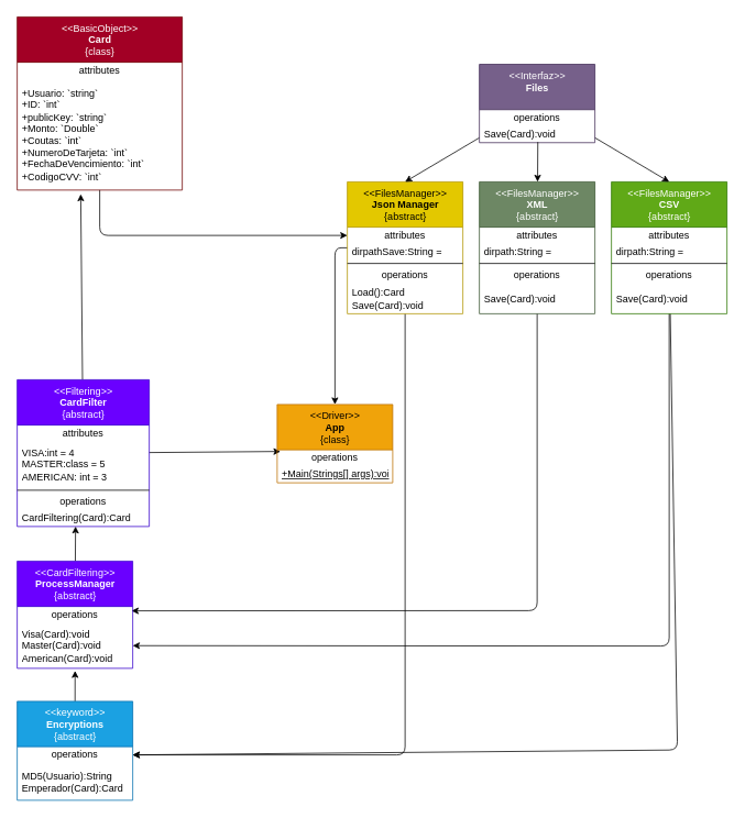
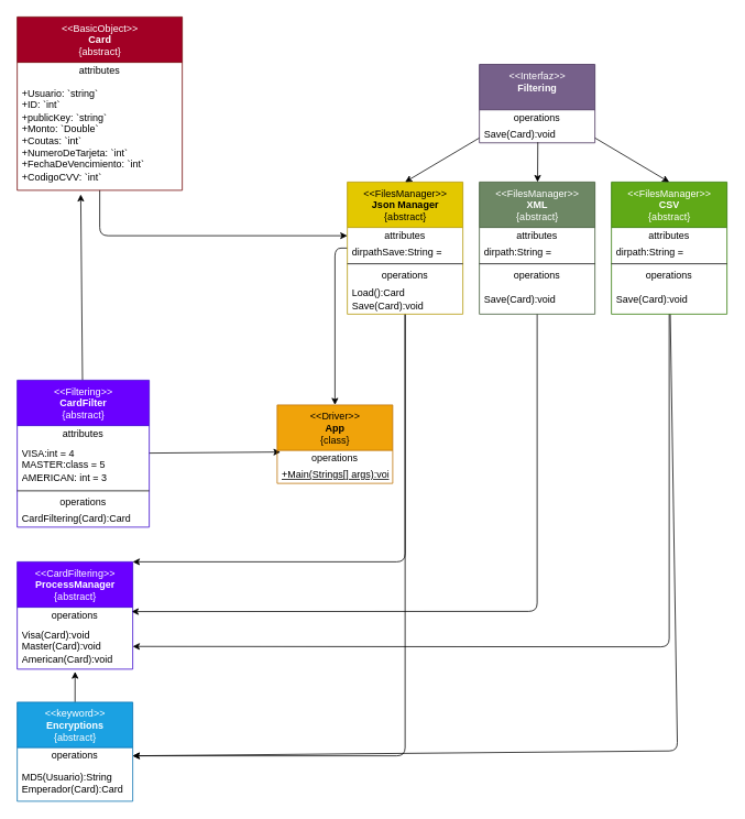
  <mxCell id="0" />
  <mxCell id="1" parent="0" />
  <mxCell id="2" style="edgeStyle=none;html=1;entryX=0;entryY=0.5;entryDx=0;entryDy=0;" edge="1" parent="1" source="3" target="10"><mxGeometry relative="1" as="geometry"><Array as="points"><mxPoint x="120" y="285" /></Array></mxGeometry></mxCell>
- <mxCell id="3" value="&amp;lt;&amp;lt;BasicObject&amp;gt;&amp;gt;&lt;br&gt;&lt;b&gt;Card&lt;/b&gt;&lt;br&gt;{class}" style="swimlane;fontStyle=0;align=center;verticalAlign=top;childLayout=stackLayout;horizontal=1;startSize=55;horizontalStack=0;resizeParent=1;resizeParentMax=0;resizeLast=0;collapsible=0;marginBottom=0;html=1;fillColor=#a20025;fontColor=#ffffff;strokeColor=#6F0000;" vertex="1" parent="1"><mxGeometry x="20" y="20" width="200" height="210" as="geometry" /></mxCell>
+ <mxCell id="3" value="&amp;lt;&amp;lt;BasicObject&amp;gt;&amp;gt;&lt;br&gt;&lt;b&gt;Card&lt;/b&gt;&lt;br&gt;{abstract}" style="swimlane;fontStyle=0;align=center;verticalAlign=top;childLayout=stackLayout;horizontal=1;startSize=55;horizontalStack=0;resizeParent=1;resizeParentMax=0;resizeLast=0;collapsible=0;marginBottom=0;html=1;fillColor=#a20025;fontColor=#ffffff;strokeColor=#6F0000;" vertex="1" parent="1"><mxGeometry x="20" y="20" width="200" height="210" as="geometry" /></mxCell>
  <mxCell id="4" value="attributes" style="text;html=1;strokeColor=none;fillColor=none;align=center;verticalAlign=middle;spacingLeft=4;spacingRight=4;overflow=hidden;rotatable=0;points=[[0,0.5],[1,0.5]];portConstraint=eastwest;" vertex="1" parent="3"><mxGeometry y="55" width="200" height="20" as="geometry" /></mxCell>
  <mxCell id="5" value="&lt;div&gt;+Usuario: `string`&lt;/div&gt;&lt;div&gt;+ID: `int`&lt;/div&gt;&lt;div&gt;+publicKey: `string`&lt;/div&gt;&lt;div&gt;+Monto: `Double`&lt;/div&gt;&lt;div&gt;+Coutas: `int`&lt;/div&gt;&lt;div&gt;+NumeroDeTarjeta: `int`&amp;nbsp;&lt;/div&gt;&lt;div&gt;+FechaDeVencimiento: `int`&amp;nbsp;&lt;/div&gt;&lt;div&gt;+CodigoCVV: `int`&amp;nbsp;&lt;/div&gt;" style="text;html=1;strokeColor=none;fillColor=none;align=left;verticalAlign=middle;spacingLeft=4;spacingRight=4;overflow=hidden;rotatable=0;points=[[0,0.5],[1,0.5]];portConstraint=eastwest;" vertex="1" parent="3"><mxGeometry y="75" width="200" height="135" as="geometry" /></mxCell>
  <mxCell id="6" style="edgeStyle=none;html=1;entryX=0.5;entryY=0;entryDx=0;entryDy=0;" edge="1" parent="1" source="9" target="48"><mxGeometry relative="1" as="geometry"><Array as="points"><mxPoint x="405" y="300" /></Array></mxGeometry></mxCell>
+ <mxCell id="7" style="edgeStyle=none;html=1;entryX=1;entryY=0;entryDx=0;entryDy=0;" edge="1" parent="1" source="9" target="45"><mxGeometry relative="1" as="geometry"><Array as="points"><mxPoint x="490" y="680" /></Array></mxGeometry></mxCell>
  <mxCell id="8" style="edgeStyle=none;html=1;entryX=1;entryY=0.5;entryDx=0;entryDy=0;" edge="1" parent="1" source="9" target="53"><mxGeometry relative="1" as="geometry"><mxPoint x="500" y="810" as="targetPoint" /><Array as="points"><mxPoint x="490" y="915" /></Array></mxGeometry></mxCell>
  <mxCell id="9" value="&amp;lt;&amp;lt;FilesManager&amp;gt;&amp;gt;&lt;br&gt;&lt;b&gt;Json Manager&lt;br&gt;&lt;/b&gt;{abstract}" style="swimlane;fontStyle=0;align=center;verticalAlign=top;childLayout=stackLayout;horizontal=1;startSize=55;horizontalStack=0;resizeParent=1;resizeParentMax=0;resizeLast=0;collapsible=0;marginBottom=0;html=1;fillColor=#e3c800;fontColor=#000000;strokeColor=#B09500;" vertex="1" parent="1"><mxGeometry x="420" y="220" width="140" height="160" as="geometry" /></mxCell>
  <mxCell id="10" value="attributes" style="text;html=1;strokeColor=none;fillColor=none;align=center;verticalAlign=middle;spacingLeft=4;spacingRight=4;overflow=hidden;rotatable=0;points=[[0,0.5],[1,0.5]];portConstraint=eastwest;" vertex="1" parent="9"><mxGeometry y="55" width="140" height="20" as="geometry" /></mxCell>
  <mxCell id="11" value="dirpathSave:String =&amp;nbsp;" style="text;html=1;strokeColor=none;fillColor=none;align=left;verticalAlign=middle;spacingLeft=4;spacingRight=4;overflow=hidden;rotatable=0;points=[[0,0.5],[1,0.5]];portConstraint=eastwest;" vertex="1" parent="9"><mxGeometry y="75" width="140" height="20" as="geometry" /></mxCell>
  <mxCell id="12" value="" style="line;strokeWidth=1;fillColor=none;align=left;verticalAlign=middle;spacingTop=-1;spacingLeft=3;spacingRight=3;rotatable=0;labelPosition=right;points=[];portConstraint=eastwest;" vertex="1" parent="9"><mxGeometry y="95" width="140" height="8" as="geometry" /></mxCell>
  <mxCell id="13" value="operations" style="text;html=1;strokeColor=none;fillColor=none;align=center;verticalAlign=middle;spacingLeft=4;spacingRight=4;overflow=hidden;rotatable=0;points=[[0,0.5],[1,0.5]];portConstraint=eastwest;" vertex="1" parent="9"><mxGeometry y="103" width="140" height="20" as="geometry" /></mxCell>
  <mxCell id="14" value="Load():Card&lt;br&gt;Save(Card):void" style="text;html=1;strokeColor=none;fillColor=none;align=left;verticalAlign=middle;spacingLeft=4;spacingRight=4;overflow=hidden;rotatable=0;points=[[0,0.5],[1,0.5]];portConstraint=eastwest;" vertex="1" parent="9"><mxGeometry y="123" width="140" height="37" as="geometry" /></mxCell>
  <mxCell id="15" style="edgeStyle=none;html=1;entryX=0.99;entryY=0.264;entryDx=0;entryDy=0;entryPerimeter=0;" edge="1" parent="1" source="16" target="46"><mxGeometry relative="1" as="geometry"><Array as="points"><mxPoint x="650" y="740" /></Array></mxGeometry></mxCell>
  <mxCell id="16" value="&amp;lt;&amp;lt;FilesManager&amp;gt;&amp;gt;&lt;br&gt;&lt;b&gt;XML&lt;br&gt;&lt;/b&gt;{abstract}" style="swimlane;fontStyle=0;align=center;verticalAlign=top;childLayout=stackLayout;horizontal=1;startSize=55;horizontalStack=0;resizeParent=1;resizeParentMax=0;resizeLast=0;collapsible=0;marginBottom=0;html=1;fillColor=#6d8764;fontColor=#ffffff;strokeColor=#3A5431;" vertex="1" parent="1"><mxGeometry x="580" y="220" width="140" height="160" as="geometry" /></mxCell>
  <mxCell id="17" value="attributes" style="text;html=1;strokeColor=none;fillColor=none;align=center;verticalAlign=middle;spacingLeft=4;spacingRight=4;overflow=hidden;rotatable=0;points=[[0,0.5],[1,0.5]];portConstraint=eastwest;" vertex="1" parent="16"><mxGeometry y="55" width="140" height="20" as="geometry" /></mxCell>
  <mxCell id="18" value="dirpath:String =&amp;nbsp;" style="text;html=1;strokeColor=none;fillColor=none;align=left;verticalAlign=middle;spacingLeft=4;spacingRight=4;overflow=hidden;rotatable=0;points=[[0,0.5],[1,0.5]];portConstraint=eastwest;" vertex="1" parent="16"><mxGeometry y="75" width="140" height="20" as="geometry" /></mxCell>
  <mxCell id="19" value="" style="line;strokeWidth=1;fillColor=none;align=left;verticalAlign=middle;spacingTop=-1;spacingLeft=3;spacingRight=3;rotatable=0;labelPosition=right;points=[];portConstraint=eastwest;" vertex="1" parent="16"><mxGeometry y="95" width="140" height="8" as="geometry" /></mxCell>
  <mxCell id="20" value="operations" style="text;html=1;strokeColor=none;fillColor=none;align=center;verticalAlign=middle;spacingLeft=4;spacingRight=4;overflow=hidden;rotatable=0;points=[[0,0.5],[1,0.5]];portConstraint=eastwest;" vertex="1" parent="16"><mxGeometry y="103" width="140" height="20" as="geometry" /></mxCell>
  <mxCell id="21" value="Save(Card):void" style="text;html=1;strokeColor=none;fillColor=none;align=left;verticalAlign=middle;spacingLeft=4;spacingRight=4;overflow=hidden;rotatable=0;points=[[0,0.5],[1,0.5]];portConstraint=eastwest;" vertex="1" parent="16"><mxGeometry y="123" width="140" height="37" as="geometry" /></mxCell>
  <mxCell id="22" style="edgeStyle=none;html=1;entryX=1;entryY=0.5;entryDx=0;entryDy=0;" edge="1" parent="1" source="24" target="47"><mxGeometry relative="1" as="geometry"><Array as="points"><mxPoint x="810" y="783" /></Array></mxGeometry></mxCell>
  <mxCell id="23" style="edgeStyle=none;html=1;entryX=1;entryY=0.5;entryDx=0;entryDy=0;" edge="1" parent="1" source="24" target="53"><mxGeometry relative="1" as="geometry"><Array as="points"><mxPoint x="820" y="909" /></Array></mxGeometry></mxCell>
  <mxCell id="24" value="&amp;lt;&amp;lt;FilesManager&amp;gt;&amp;gt;&lt;br&gt;&lt;b&gt;CSV&lt;br&gt;&lt;/b&gt;{abstract}" style="swimlane;fontStyle=0;align=center;verticalAlign=top;childLayout=stackLayout;horizontal=1;startSize=55;horizontalStack=0;resizeParent=1;resizeParentMax=0;resizeLast=0;collapsible=0;marginBottom=0;html=1;fillColor=#60a917;fontColor=#ffffff;strokeColor=#2D7600;" vertex="1" parent="1"><mxGeometry x="740" y="220" width="140" height="160" as="geometry" /></mxCell>
  <mxCell id="25" value="attributes" style="text;html=1;strokeColor=none;fillColor=none;align=center;verticalAlign=middle;spacingLeft=4;spacingRight=4;overflow=hidden;rotatable=0;points=[[0,0.5],[1,0.5]];portConstraint=eastwest;" vertex="1" parent="24"><mxGeometry y="55" width="140" height="20" as="geometry" /></mxCell>
  <mxCell id="26" value="dirpath:String =&amp;nbsp;" style="text;html=1;strokeColor=none;fillColor=none;align=left;verticalAlign=middle;spacingLeft=4;spacingRight=4;overflow=hidden;rotatable=0;points=[[0,0.5],[1,0.5]];portConstraint=eastwest;" vertex="1" parent="24"><mxGeometry y="75" width="140" height="20" as="geometry" /></mxCell>
  <mxCell id="27" value="" style="line;strokeWidth=1;fillColor=none;align=left;verticalAlign=middle;spacingTop=-1;spacingLeft=3;spacingRight=3;rotatable=0;labelPosition=right;points=[];portConstraint=eastwest;" vertex="1" parent="24"><mxGeometry y="95" width="140" height="8" as="geometry" /></mxCell>
  <mxCell id="28" value="operations" style="text;html=1;strokeColor=none;fillColor=none;align=center;verticalAlign=middle;spacingLeft=4;spacingRight=4;overflow=hidden;rotatable=0;points=[[0,0.5],[1,0.5]];portConstraint=eastwest;" vertex="1" parent="24"><mxGeometry y="103" width="140" height="20" as="geometry" /></mxCell>
  <mxCell id="29" value="Save(Card):void" style="text;html=1;strokeColor=none;fillColor=none;align=left;verticalAlign=middle;spacingLeft=4;spacingRight=4;overflow=hidden;rotatable=0;points=[[0,0.5],[1,0.5]];portConstraint=eastwest;" vertex="1" parent="24"><mxGeometry y="123" width="140" height="37" as="geometry" /></mxCell>
  <mxCell id="30" style="edgeStyle=none;html=1;entryX=0.385;entryY=1.037;entryDx=0;entryDy=0;entryPerimeter=0;" edge="1" parent="1" source="32" target="5"><mxGeometry relative="1" as="geometry" /></mxCell>
  <mxCell id="31" style="edgeStyle=none;html=1;entryX=0.029;entryY=0.1;entryDx=0;entryDy=0;entryPerimeter=0;" edge="1" parent="1" source="32" target="49"><mxGeometry relative="1" as="geometry" /></mxCell>
  <mxCell id="32" value="&amp;lt;&amp;lt;Filtering&amp;gt;&amp;gt;&lt;br&gt;&lt;b&gt;CardFilter&lt;/b&gt;&lt;br&gt;{abstract}" style="swimlane;fontStyle=0;align=center;verticalAlign=top;childLayout=stackLayout;horizontal=1;startSize=55;horizontalStack=0;resizeParent=1;resizeParentMax=0;resizeLast=0;collapsible=0;marginBottom=0;html=1;fillColor=#6a00ff;fontColor=#ffffff;strokeColor=#3700CC;" vertex="1" parent="1"><mxGeometry x="20" y="460" width="160" height="178" as="geometry" /></mxCell>
  <mxCell id="33" value="attributes" style="text;html=1;strokeColor=none;fillColor=none;align=center;verticalAlign=middle;spacingLeft=4;spacingRight=4;overflow=hidden;rotatable=0;points=[[0,0.5],[1,0.5]];portConstraint=eastwest;" vertex="1" parent="32"><mxGeometry y="55" width="160" height="20" as="geometry" /></mxCell>
  <mxCell id="34" value="VISA:int = 4&lt;br&gt;MASTER:class = 5&lt;br&gt;AMERICAN: int = 3" style="text;html=1;strokeColor=none;fillColor=none;align=left;verticalAlign=middle;spacingLeft=4;spacingRight=4;overflow=hidden;rotatable=0;points=[[0,0.5],[1,0.5]];portConstraint=eastwest;" vertex="1" parent="32"><mxGeometry y="75" width="160" height="55" as="geometry" /></mxCell>
  <mxCell id="35" value="" style="line;strokeWidth=1;fillColor=none;align=left;verticalAlign=middle;spacingTop=-1;spacingLeft=3;spacingRight=3;rotatable=0;labelPosition=right;points=[];portConstraint=eastwest;" vertex="1" parent="32"><mxGeometry y="130" width="160" height="8" as="geometry" /></mxCell>
  <mxCell id="36" value="operations" style="text;html=1;strokeColor=none;fillColor=none;align=center;verticalAlign=middle;spacingLeft=4;spacingRight=4;overflow=hidden;rotatable=0;points=[[0,0.5],[1,0.5]];portConstraint=eastwest;" vertex="1" parent="32"><mxGeometry y="138" width="160" height="20" as="geometry" /></mxCell>
  <mxCell id="37" value="CardFiltering(Card):Card" style="text;html=1;strokeColor=none;fillColor=none;align=left;verticalAlign=middle;spacingLeft=4;spacingRight=4;overflow=hidden;rotatable=0;points=[[0,0.5],[1,0.5]];portConstraint=eastwest;" vertex="1" parent="32"><mxGeometry y="158" width="160" height="20" as="geometry" /></mxCell>
  <mxCell id="38" style="edgeStyle=none;html=1;entryX=0.5;entryY=0;entryDx=0;entryDy=0;" edge="1" parent="1" source="40" target="9"><mxGeometry relative="1" as="geometry" /></mxCell>
  <mxCell id="39" style="edgeStyle=none;html=1;entryX=0.5;entryY=0;entryDx=0;entryDy=0;" edge="1" parent="1" source="40" target="24"><mxGeometry relative="1" as="geometry" /></mxCell>
- <mxCell id="40" value="&amp;lt;&amp;lt;Interfaz&amp;gt;&amp;gt;&lt;br&gt;&lt;b&gt;Files&lt;/b&gt;" style="swimlane;fontStyle=0;align=center;verticalAlign=top;childLayout=stackLayout;horizontal=1;startSize=55;horizontalStack=0;resizeParent=1;resizeParentMax=0;resizeLast=0;collapsible=0;marginBottom=0;html=1;fillColor=#76608a;fontColor=#ffffff;strokeColor=#432D57;" vertex="1" parent="1"><mxGeometry x="580" y="77.5" width="140" height="95" as="geometry" /></mxCell>
+ <mxCell id="40" value="&amp;lt;&amp;lt;Interfaz&amp;gt;&amp;gt;&lt;br&gt;&lt;b&gt;Filtering&lt;/b&gt;" style="swimlane;fontStyle=0;align=center;verticalAlign=top;childLayout=stackLayout;horizontal=1;startSize=55;horizontalStack=0;resizeParent=1;resizeParentMax=0;resizeLast=0;collapsible=0;marginBottom=0;html=1;fillColor=#76608a;fontColor=#ffffff;strokeColor=#432D57;" vertex="1" parent="1"><mxGeometry x="580" y="77.5" width="140" height="95" as="geometry" /></mxCell>
  <mxCell id="41" value="operations" style="text;html=1;strokeColor=none;fillColor=none;align=center;verticalAlign=middle;spacingLeft=4;spacingRight=4;overflow=hidden;rotatable=0;points=[[0,0.5],[1,0.5]];portConstraint=eastwest;" vertex="1" parent="40"><mxGeometry y="55" width="140" height="20" as="geometry" /></mxCell>
  <mxCell id="42" value="Save(Card):void" style="text;html=1;strokeColor=none;fillColor=none;align=left;verticalAlign=middle;spacingLeft=4;spacingRight=4;overflow=hidden;rotatable=0;points=[[0,0.5],[1,0.5]];portConstraint=eastwest;" vertex="1" parent="40"><mxGeometry y="75" width="140" height="20" as="geometry" /></mxCell>
  <mxCell id="43" style="edgeStyle=none;html=1;exitX=0.506;exitY=0.964;exitDx=0;exitDy=0;exitPerimeter=0;" edge="1" parent="1" source="42" target="16"><mxGeometry relative="1" as="geometry"><mxPoint x="650" y="180" as="sourcePoint" /></mxGeometry></mxCell>
- <mxCell id="44" style="edgeStyle=none;html=1;entryX=0.442;entryY=0.994;entryDx=0;entryDy=0;entryPerimeter=0;" edge="1" parent="1" source="45" target="37"><mxGeometry relative="1" as="geometry" /></mxCell>
  <mxCell id="45" value="&amp;lt;&amp;lt;CardFiltering&amp;gt;&amp;gt;&lt;br&gt;&lt;b&gt;ProcessManager&lt;/b&gt;&lt;br&gt;{abstract}" style="swimlane;fontStyle=0;align=center;verticalAlign=top;childLayout=stackLayout;horizontal=1;startSize=55;horizontalStack=0;resizeParent=1;resizeParentMax=0;resizeLast=0;collapsible=0;marginBottom=0;html=1;fillColor=#6a00ff;fontColor=#ffffff;strokeColor=#3700CC;" vertex="1" parent="1"><mxGeometry x="20" y="680" width="140" height="130" as="geometry" /></mxCell>
  <mxCell id="46" value="operations" style="text;html=1;strokeColor=none;fillColor=none;align=center;verticalAlign=middle;spacingLeft=4;spacingRight=4;overflow=hidden;rotatable=0;points=[[0,0.5],[1,0.5]];portConstraint=eastwest;" vertex="1" parent="45"><mxGeometry y="55" width="140" height="20" as="geometry" /></mxCell>
  <mxCell id="47" value="Visa(Card):void&lt;br&gt;Master(Card):void&lt;br&gt;American(Card):void" style="text;html=1;strokeColor=none;fillColor=none;align=left;verticalAlign=middle;spacingLeft=4;spacingRight=4;overflow=hidden;rotatable=0;points=[[0,0.5],[1,0.5]];portConstraint=eastwest;" vertex="1" parent="45"><mxGeometry y="75" width="140" height="55" as="geometry" /></mxCell>
  <mxCell id="48" value="&amp;lt;&amp;lt;Driver&amp;gt;&amp;gt;&lt;br&gt;&lt;b&gt;App&lt;br&gt;&lt;/b&gt;{class}" style="swimlane;fontStyle=0;align=center;verticalAlign=top;childLayout=stackLayout;horizontal=1;startSize=55;horizontalStack=0;resizeParent=1;resizeParentMax=0;resizeLast=0;collapsible=0;marginBottom=0;html=1;fillColor=#f0a30a;fontColor=#000000;strokeColor=#BD7000;" vertex="1" parent="1"><mxGeometry x="335" y="490" width="140" height="95" as="geometry" /></mxCell>
  <mxCell id="49" value="operations" style="text;html=1;strokeColor=none;fillColor=none;align=center;verticalAlign=middle;spacingLeft=4;spacingRight=4;overflow=hidden;rotatable=0;points=[[0,0.5],[1,0.5]];portConstraint=eastwest;" vertex="1" parent="48"><mxGeometry y="55" width="140" height="20" as="geometry" /></mxCell>
  <mxCell id="50" value="&lt;u&gt;+Main(Strings[] args):void&lt;/u&gt;" style="text;html=1;strokeColor=none;fillColor=none;align=left;verticalAlign=middle;spacingLeft=4;spacingRight=4;overflow=hidden;rotatable=0;points=[[0,0.5],[1,0.5]];portConstraint=eastwest;" vertex="1" parent="48"><mxGeometry y="75" width="140" height="20" as="geometry" /></mxCell>
  <mxCell id="51" style="edgeStyle=none;html=1;entryX=0.501;entryY=1.055;entryDx=0;entryDy=0;entryPerimeter=0;" edge="1" parent="1" source="52" target="47"><mxGeometry relative="1" as="geometry" /></mxCell>
  <mxCell id="52" value="&amp;lt;&amp;lt;keyword&amp;gt;&amp;gt;&lt;br&gt;&lt;b&gt;Encryptions&lt;br&gt;&lt;/b&gt;{abstract}" style="swimlane;fontStyle=0;align=center;verticalAlign=top;childLayout=stackLayout;horizontal=1;startSize=55;horizontalStack=0;resizeParent=1;resizeParentMax=0;resizeLast=0;collapsible=0;marginBottom=0;html=1;fillColor=#1ba1e2;fontColor=#ffffff;strokeColor=#006EAF;" vertex="1" parent="1"><mxGeometry x="20" y="850" width="140" height="120" as="geometry" /></mxCell>
  <mxCell id="53" value="operations" style="text;html=1;strokeColor=none;fillColor=none;align=center;verticalAlign=middle;spacingLeft=4;spacingRight=4;overflow=hidden;rotatable=0;points=[[0,0.5],[1,0.5]];portConstraint=eastwest;" vertex="1" parent="52"><mxGeometry y="55" width="140" height="20" as="geometry" /></mxCell>
  <mxCell id="54" value="MD5(Usuario):String&lt;br&gt;Emperador(Card):Card" style="text;html=1;strokeColor=none;fillColor=none;align=left;verticalAlign=middle;spacingLeft=4;spacingRight=4;overflow=hidden;rotatable=0;points=[[0,0.5],[1,0.5]];portConstraint=eastwest;" vertex="1" parent="52"><mxGeometry y="75" width="140" height="45" as="geometry" /></mxCell>
